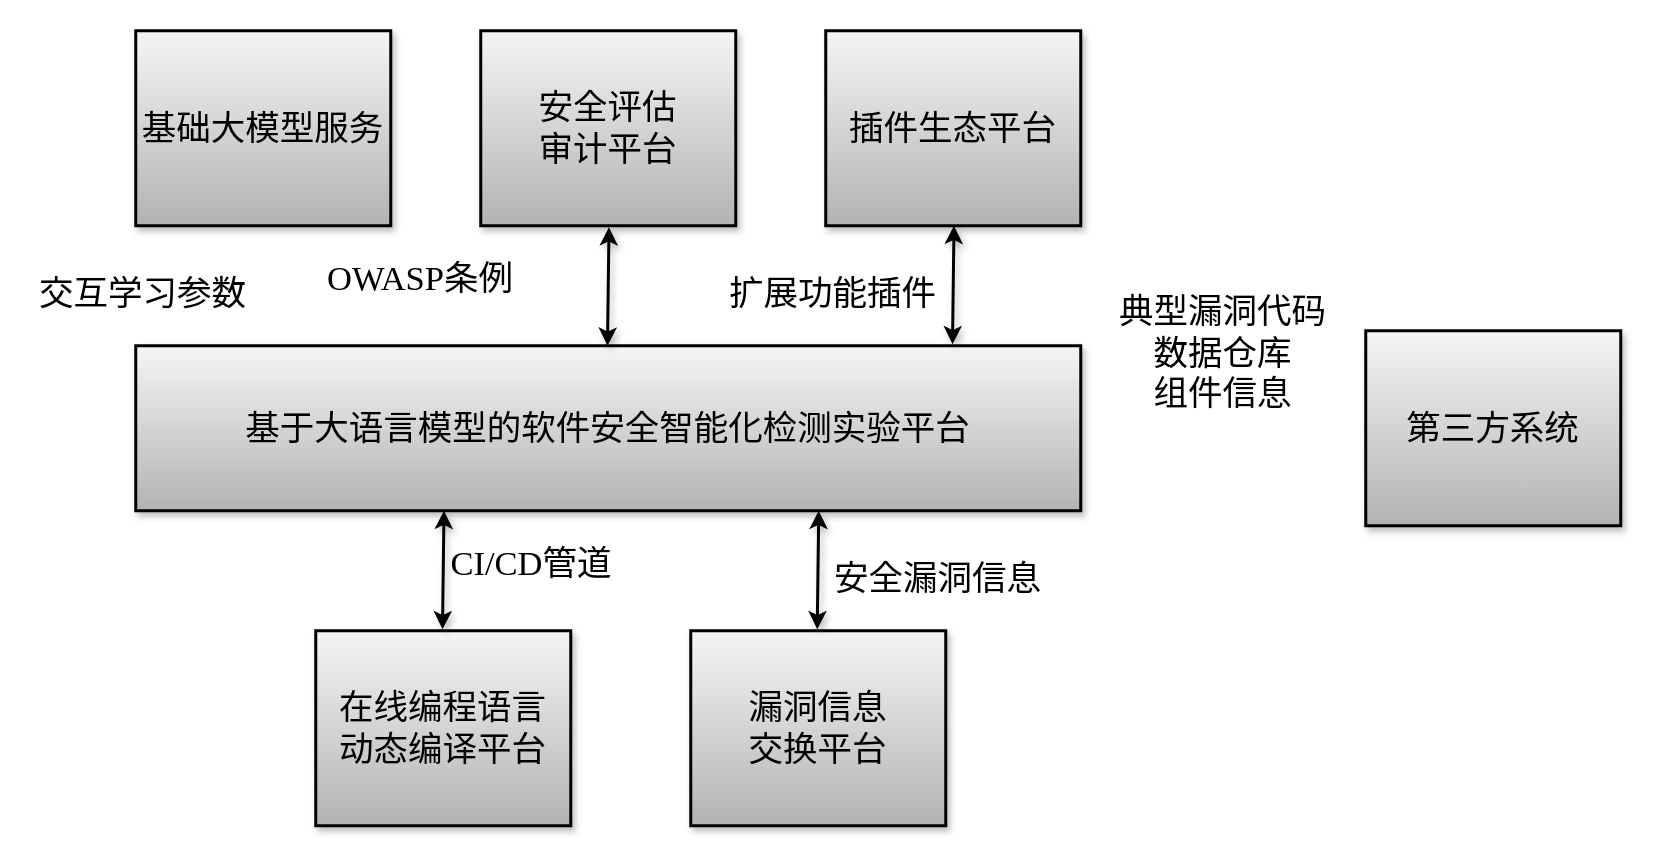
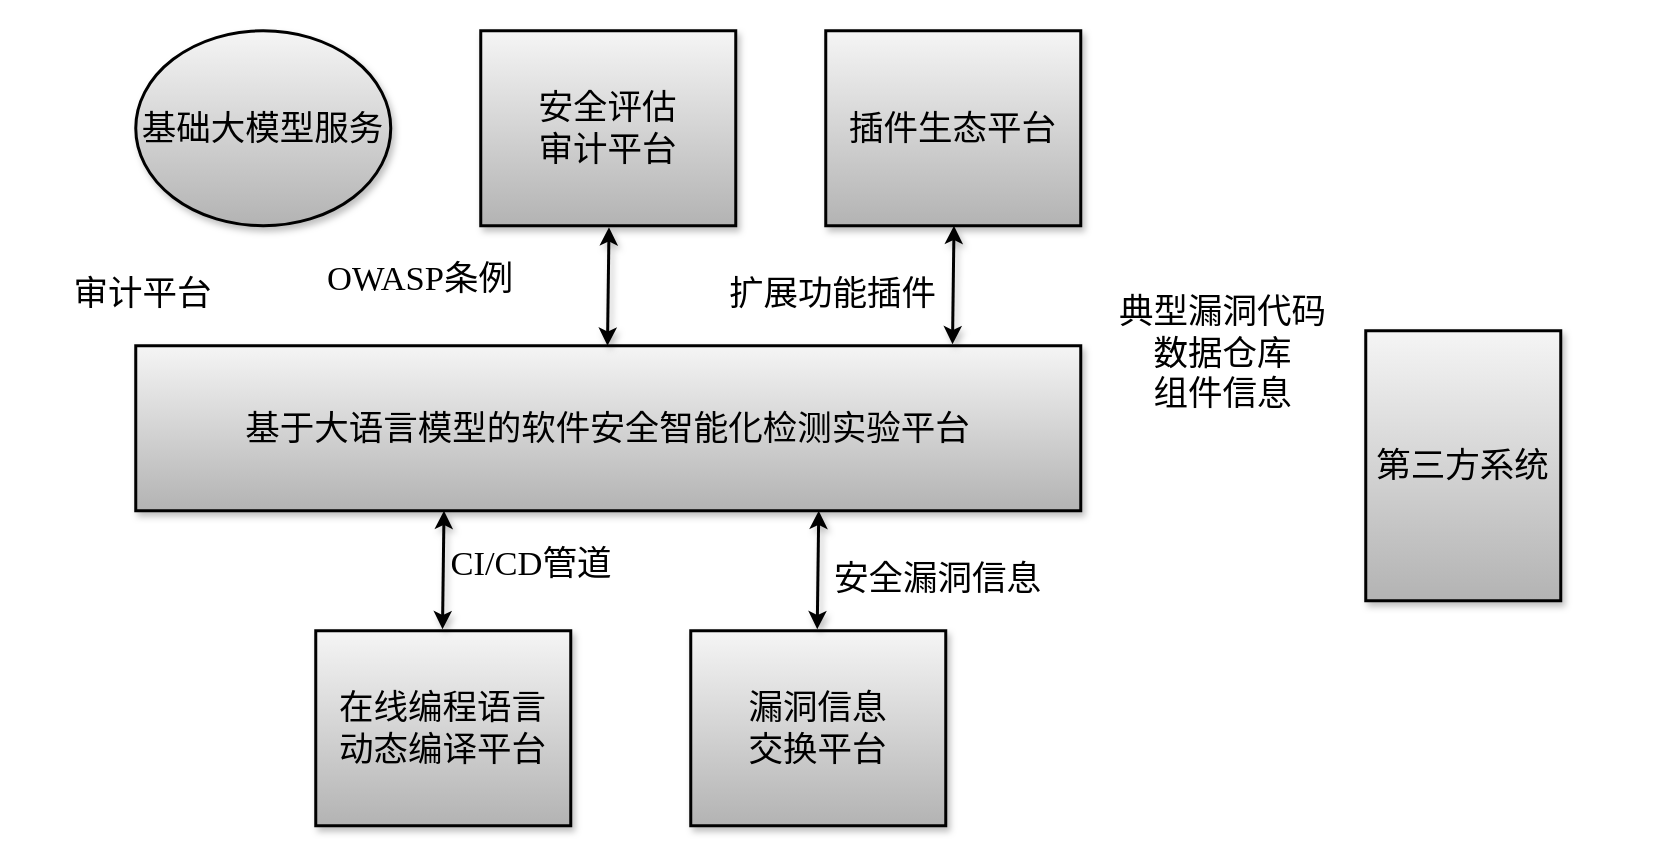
  <mxCell id="0" />
  <mxCell id="1" parent="0" />
  <mxCell id="2" value="基于大语言模型的软件安全智能化检测实验平台" style="rounded=0;whiteSpace=wrap;html=1;fillColor=#f5f5f5;strokeWidth=2;fontFamily=宋体;fontSize=23;fillStyle=dots;gradientColor=#b3b3b3;strokeColor=#000000;shadow=1;" vertex="1" parent="1"><mxGeometry x="90" y="230" width="630" height="110" as="geometry" /></mxCell>
  <mxCell id="3" value="在线编程语言&lt;div&gt;动态编译平台&lt;/div&gt;" style="rounded=0;whiteSpace=wrap;html=1;fillColor=#f5f5f5;strokeWidth=2;fontFamily=宋体;fontSize=23;fillStyle=dots;gradientColor=#b3b3b3;strokeColor=#000000;shadow=1;" vertex="1" parent="1"><mxGeometry x="210" y="420" width="170" height="130" as="geometry" /></mxCell>
  <mxCell id="4" value="漏洞信息&lt;div&gt;交换平台&lt;/div&gt;" style="rounded=0;whiteSpace=wrap;html=1;fillColor=#f5f5f5;strokeWidth=2;fontFamily=宋体;fontSize=23;fillStyle=dots;gradientColor=#b3b3b3;strokeColor=#000000;shadow=1;" vertex="1" parent="1"><mxGeometry x="460" y="420" width="170" height="130" as="geometry" /></mxCell>
- <mxCell id="5" value="基础大模型服务" style="rounded=0;whiteSpace=wrap;html=1;fillColor=#f5f5f5;strokeWidth=2;fontFamily=宋体;fontSize=23;fillStyle=dots;gradientColor=#b3b3b3;strokeColor=#000000;shadow=1;" vertex="1" parent="1"><mxGeometry x="90" y="20" width="170" height="130" as="geometry" /></mxCell>
+ <mxCell id="5" value="基础大模型服务" style="ellipse;whiteSpace=wrap;html=1;fillColor=#f5f5f5;strokeWidth=2;fontFamily=宋体;fontSize=23;fillStyle=dots;gradientColor=#b3b3b3;strokeColor=#000000;shadow=1;" vertex="1" parent="1"><mxGeometry x="90" y="20" width="170" height="130" as="geometry" /></mxCell>
  <mxCell id="6" value="安全评估&lt;br&gt;审计平台" style="rounded=0;whiteSpace=wrap;html=1;fillColor=#f5f5f5;strokeWidth=2;fontFamily=宋体;fontSize=23;fillStyle=dots;gradientColor=#b3b3b3;strokeColor=#000000;shadow=1;" vertex="1" parent="1"><mxGeometry x="320" y="20" width="170" height="130" as="geometry" /></mxCell>
  <mxCell id="7" value="插件生态平台" style="rounded=0;whiteSpace=wrap;html=1;fillColor=#f5f5f5;strokeWidth=2;fontFamily=宋体;fontSize=23;fillStyle=dots;gradientColor=#b3b3b3;strokeColor=#000000;shadow=1;" vertex="1" parent="1"><mxGeometry x="550" y="20" width="170" height="130" as="geometry" /></mxCell>
- <mxCell id="8" value="第三方系统" style="rounded=0;whiteSpace=wrap;html=1;fillColor=#f5f5f5;strokeWidth=2;fontFamily=宋体;fontSize=23;fillStyle=dots;gradientColor=#b3b3b3;strokeColor=#000000;shadow=1;" vertex="1" parent="1"><mxGeometry x="910" y="220" width="170" height="130" as="geometry" /></mxCell>
+ <mxCell id="8" value="第三方系统" style="rounded=0;whiteSpace=wrap;html=1;fillColor=#f5f5f5;strokeWidth=2;fontFamily=宋体;fontSize=23;fillStyle=dots;gradientColor=#b3b3b3;strokeColor=#000000;shadow=1;" vertex="1" parent="1"><mxGeometry x="910" y="220" width="130" height="180" as="geometry" /></mxCell>
  <mxCell id="9" value="" style="endArrow=classic;startArrow=classic;html=1;rounded=0;entryX=0.5;entryY=1;entryDx=0;entryDy=0;exitX=0.134;exitY=-0.005;exitDx=0;exitDy=0;exitPerimeter=0;strokeWidth=2;shadow=1;" edge="1" parent="1"><mxGeometry width="50" height="50" relative="1" as="geometry"><mxPoint x="404.5" y="230" as="sourcePoint" /><mxPoint x="405.5" y="151" as="targetPoint" /></mxGeometry></mxCell>
  <mxCell id="10" value="" style="endArrow=classic;startArrow=classic;html=1;rounded=0;entryX=0.5;entryY=1;entryDx=0;entryDy=0;exitX=0.134;exitY=-0.005;exitDx=0;exitDy=0;exitPerimeter=0;strokeWidth=2;shadow=1;" edge="1" parent="1"><mxGeometry width="50" height="50" relative="1" as="geometry"><mxPoint x="634.5" y="229" as="sourcePoint" /><mxPoint x="635.5" y="150" as="targetPoint" /></mxGeometry></mxCell>
  <mxCell id="11" value="" style="endArrow=classic;startArrow=classic;html=1;rounded=0;entryX=0.5;entryY=1;entryDx=0;entryDy=0;exitX=0.134;exitY=-0.005;exitDx=0;exitDy=0;exitPerimeter=0;strokeWidth=2;shadow=1;" edge="1" parent="1"><mxGeometry width="50" height="50" relative="1" as="geometry"><mxPoint x="294.5" y="419" as="sourcePoint" /><mxPoint x="295.5" y="340" as="targetPoint" /></mxGeometry></mxCell>
  <mxCell id="12" value="" style="endArrow=classic;startArrow=classic;html=1;rounded=0;entryX=0.5;entryY=1;entryDx=0;entryDy=0;exitX=0.134;exitY=-0.005;exitDx=0;exitDy=0;exitPerimeter=0;strokeWidth=2;shadow=1;" edge="1" parent="1"><mxGeometry width="50" height="50" relative="1" as="geometry"><mxPoint x="544.33" y="419" as="sourcePoint" /><mxPoint x="545.33" y="340" as="targetPoint" /></mxGeometry></mxCell>
- <mxCell id="13" value="交互学习参数" style="text;html=1;align=center;verticalAlign=middle;whiteSpace=wrap;rounded=0;fontSize=23;fontFamily=宋体;shadow=1;" vertex="1" parent="1"><mxGeometry x="20" y="180" width="150" height="30" as="geometry" /></mxCell>
+ <mxCell id="13" value="审计平台" style="text;html=1;align=center;verticalAlign=middle;whiteSpace=wrap;rounded=0;fontSize=23;fontFamily=宋体;shadow=1;" vertex="1" parent="1"><mxGeometry x="20" y="180" width="150" height="30" as="geometry" /></mxCell>
  <mxCell id="14" value="&lt;font face=&quot;Times New Roman&quot;&gt;OWASP&lt;/font&gt;条例" style="text;html=1;align=center;verticalAlign=middle;whiteSpace=wrap;rounded=0;fontSize=23;fontFamily=宋体;shadow=1;" vertex="1" parent="1"><mxGeometry x="205" y="170" width="150" height="30" as="geometry" /></mxCell>
  <mxCell id="15" value="&lt;font&gt;扩展功能插件&lt;/font&gt;" style="text;html=1;align=center;verticalAlign=middle;whiteSpace=wrap;rounded=0;fontSize=23;fontFamily=宋体;shadow=1;" vertex="1" parent="1"><mxGeometry x="480" y="180" width="150" height="30" as="geometry" /></mxCell>
  <mxCell id="16" value="典型漏洞代码&lt;div&gt;数据仓库&lt;/div&gt;&lt;div&gt;组件信息&lt;/div&gt;" style="text;html=1;align=center;verticalAlign=middle;whiteSpace=wrap;rounded=0;fontSize=23;fontFamily=宋体;shadow=1;" vertex="1" parent="1"><mxGeometry x="740" y="190" width="150" height="90" as="geometry" /></mxCell>
  <mxCell id="17" value="安全漏洞信息" style="text;html=1;align=center;verticalAlign=middle;whiteSpace=wrap;rounded=0;fontSize=23;fontFamily=宋体;shadow=1;" vertex="1" parent="1"><mxGeometry x="550" y="370" width="150" height="30" as="geometry" /></mxCell>
  <mxCell id="18" value="&lt;font face=&quot;Times New Roman&quot;&gt;CI/CD&lt;/font&gt;管道" style="text;html=1;align=center;verticalAlign=middle;whiteSpace=wrap;rounded=0;fontSize=23;fontFamily=宋体;shadow=1;" vertex="1" parent="1"><mxGeometry x="279" y="360" width="150" height="30" as="geometry" /></mxCell>
